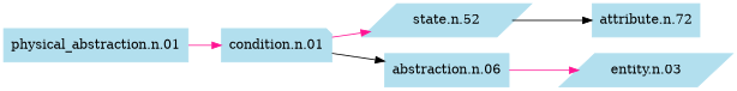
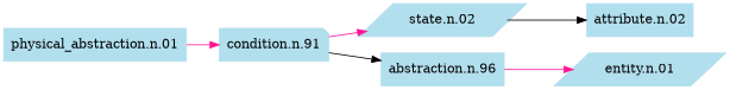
  digraph {
    rankdir=LR
    node [color=lightblue2 shape=box style=filled]
    edge [color=deeppink]
    n1 [label="physical_abstraction.n.01"]
-   "condition.n.01" [shape=note]
-   "state.n.02" [shape=parallelogram label="state.n.52"]
-   "abstraction.n.06"
-   "attribute.n.02" [label="attribute.n.72"]
-   "entity.n.01" [shape=parallelogram label="entity.n.03"]
+   "condition.n.01" [shape=note label="condition.n.91"]
+   "state.n.02" [shape=parallelogram]
+   "abstraction.n.06" [label="abstraction.n.96"]
+   "attribute.n.02"
+   "entity.n.01" [shape=parallelogram]
    n1 -> "condition.n.01"
    "condition.n.01" -> "state.n.02"
    "condition.n.01" -> "abstraction.n.06" [color=black]
    "state.n.02" -> "attribute.n.02" [color=black]
    "abstraction.n.06" -> "entity.n.01"
  }
